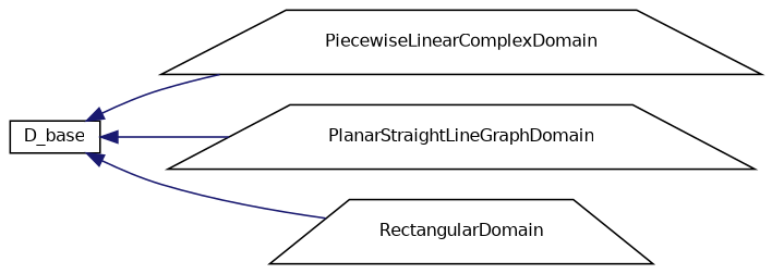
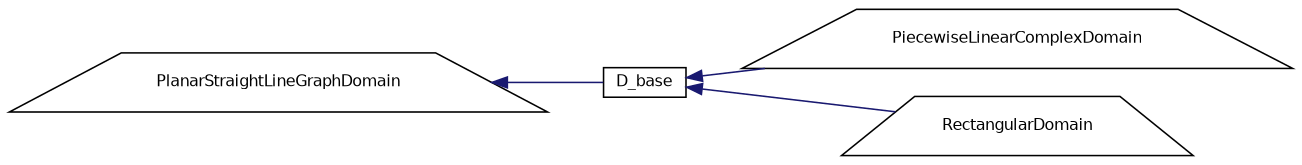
  digraph {
    rankdir=LR
    node [color=black fillcolor=white fontname=Helvetica fontsize=10 shape=trapezium style=filled]
    edge [color=midnightblue dir=back fontname=Helvetica fontsize=10 labelfontname=Helvetica labelfontsize=10 style=solid]
    n1 [height=0.2 label=D_base shape=box width=0.4]
    n2 [height=0.2 label=PiecewiseLinearComplexDomain width=0.4]
    n3 [height=0.2 label=PlanarStraightLineGraphDomain width=0.4]
    n4 [height=0.2 label=RectangularDomain width=0.4]
    n1 -> n2
-   n1 -> n3
+   n3 -> n1
    n1 -> n4
  }
